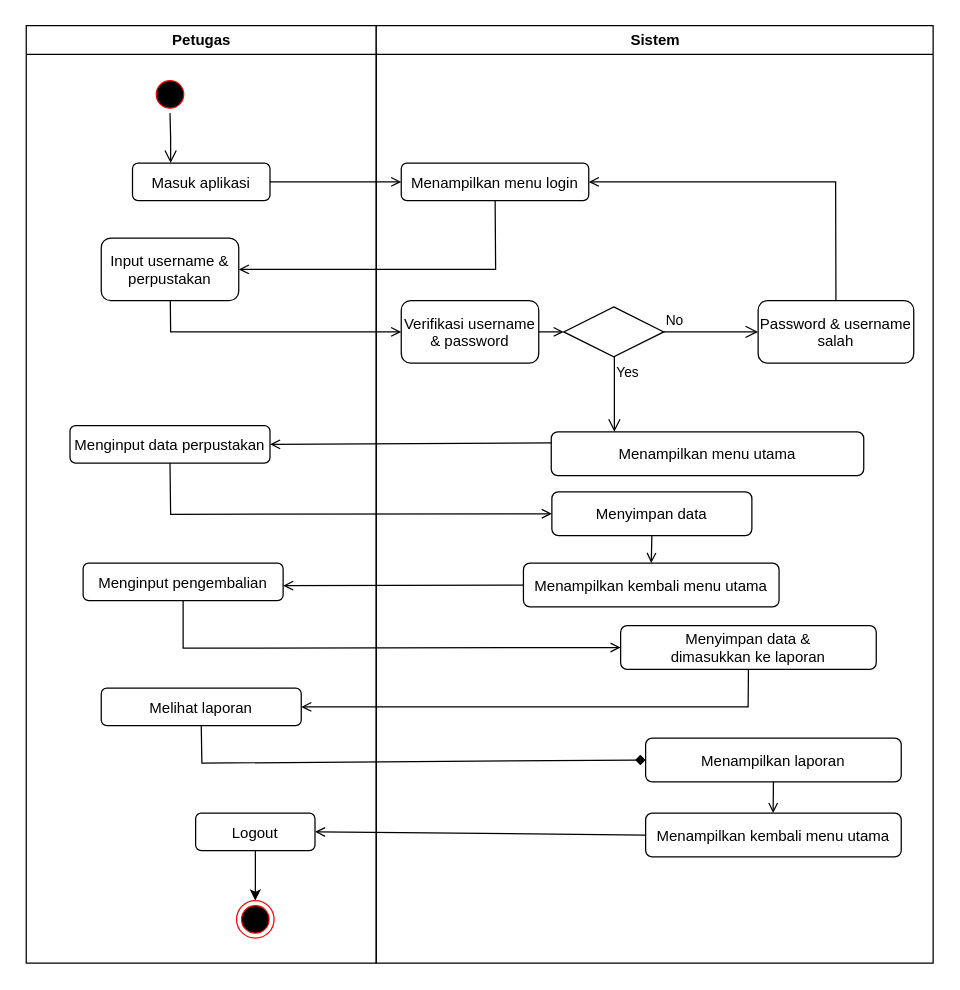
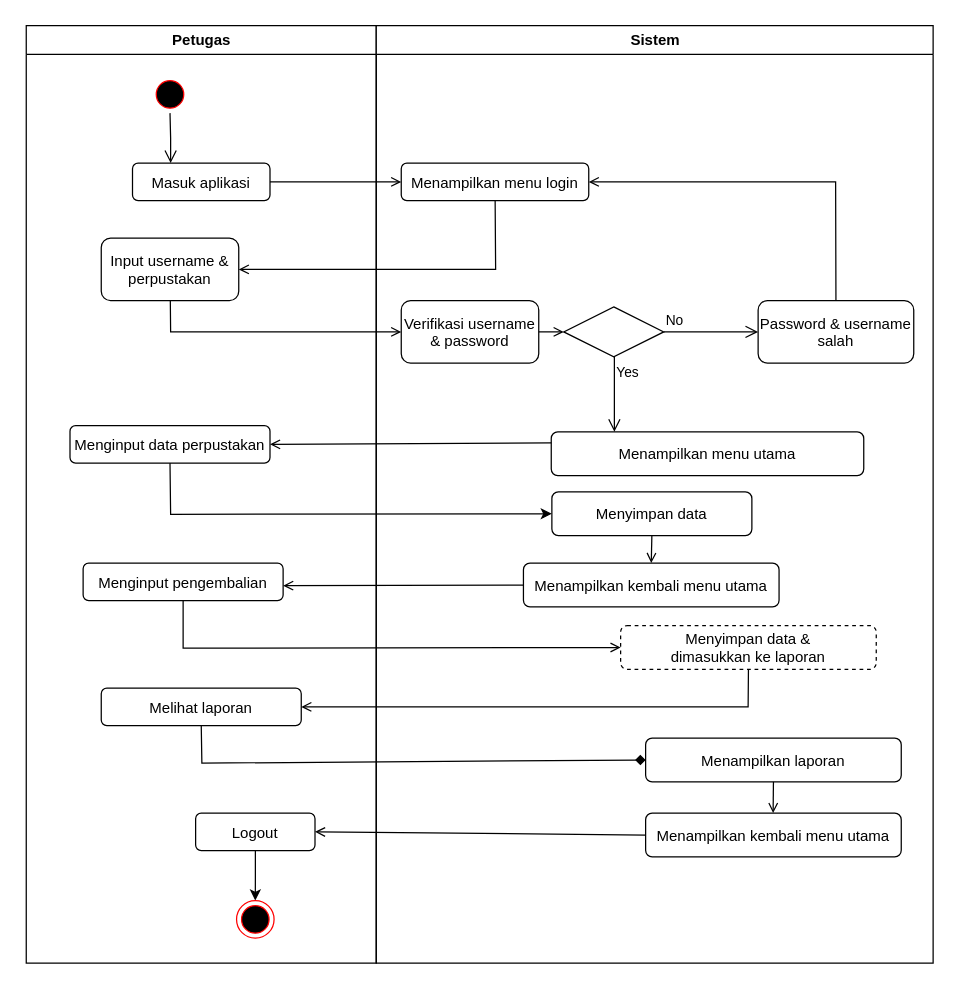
  <mxCell id="0" />
  <mxCell id="1" parent="0" />
  <mxCell id="2" value="Petugas" style="swimlane;whiteSpace=wrap" parent="1" vertex="1"><mxGeometry x="20.5" y="20" width="280" height="750" as="geometry" /></mxCell>
  <mxCell id="3" value="" style="ellipse;shape=startState;fillColor=#000000;strokeColor=#ff0000;" parent="2" vertex="1"><mxGeometry x="100" y="40" width="30" height="30" as="geometry" /></mxCell>
  <mxCell id="4" value="" style="edgeStyle=elbowEdgeStyle;elbow=horizontal;verticalAlign=bottom;endArrow=open;endSize=8;strokeColor=#000000;endFill=1;rounded=0" parent="2" source="3" target="5" edge="1"><mxGeometry x="100" y="40" as="geometry"><mxPoint x="115" y="110" as="targetPoint" /></mxGeometry></mxCell>
  <mxCell id="5" value="Masuk aplikasi" style="rounded=1;" parent="2" vertex="1"><mxGeometry x="85" y="110" width="110" height="30" as="geometry" /></mxCell>
  <mxCell id="6" value="Input username &amp;&#10;perpustakan" style="rounded=1;" parent="2" vertex="1"><mxGeometry x="60" y="170" width="110" height="50" as="geometry" /></mxCell>
  <mxCell id="7" value="Menginput data perpustakan" style="rounded=1;" parent="2" vertex="1"><mxGeometry x="35" y="320" width="160" height="30" as="geometry" /></mxCell>
  <mxCell id="8" value="Menginput pengembalian" style="rounded=1;" parent="2" vertex="1"><mxGeometry x="45.5" y="430" width="160" height="30" as="geometry" /></mxCell>
  <mxCell id="9" value="Melihat laporan" style="rounded=1;" parent="2" vertex="1"><mxGeometry x="60" y="530" width="160" height="30" as="geometry" /></mxCell>
  <mxCell id="10" value="" style="edgeStyle=orthogonalEdgeStyle;rounded=0;orthogonalLoop=1;jettySize=auto;html=1;" parent="2" source="11" target="12" edge="1"><mxGeometry relative="1" as="geometry" /></mxCell>
  <mxCell id="11" value="Logout" style="rounded=1;" parent="2" vertex="1"><mxGeometry x="135.5" y="630" width="95.5" height="30" as="geometry" /></mxCell>
  <mxCell id="12" value="" style="ellipse;html=1;shape=endState;fillColor=#000000;strokeColor=#ff0000;" parent="2" vertex="1"><mxGeometry x="168.25" y="700" width="30" height="30" as="geometry" /></mxCell>
  <mxCell id="13" value="Sistem" style="swimlane;whiteSpace=wrap" parent="1" vertex="1"><mxGeometry x="300.5" y="20" width="445.5" height="750" as="geometry" /></mxCell>
  <mxCell id="14" value="Menampilkan menu login" style="rounded=1;" parent="13" vertex="1"><mxGeometry x="20" y="110" width="150" height="30" as="geometry" /></mxCell>
  <mxCell id="15" value="Verifikasi username&#10;&amp; password" style="rounded=1;" parent="13" vertex="1"><mxGeometry x="20" y="220" width="110" height="50" as="geometry" /></mxCell>
  <mxCell id="16" value="" style="rhombus;" parent="13" vertex="1"><mxGeometry x="150" y="225" width="80" height="40" as="geometry" /></mxCell>
  <mxCell id="17" value="No" style="edgeStyle=elbowEdgeStyle;elbow=horizontal;align=left;verticalAlign=bottom;endArrow=open;endSize=8;strokeColor=#000000;exitX=1;exitY=0.5;endFill=1;rounded=0;entryX=0;entryY=0.5;entryDx=0;entryDy=0;exitDx=0;exitDy=0;" parent="13" source="16" target="21" edge="1"><mxGeometry x="-1" relative="1" as="geometry"><mxPoint x="155" y="147.5" as="targetPoint" /><Array as="points" /></mxGeometry></mxCell>
  <mxCell id="18" value="Yes" style="edgeStyle=elbowEdgeStyle;elbow=horizontal;align=left;verticalAlign=top;endArrow=open;endSize=8;strokeColor=#000000;endFill=1;rounded=0" parent="13" source="16" target="20" edge="1"><mxGeometry x="-1" relative="1" as="geometry"><mxPoint x="190" y="305" as="targetPoint" /></mxGeometry></mxCell>
  <mxCell id="19" value="" style="endArrow=open;strokeColor=#000000;endFill=1;rounded=0" parent="13" source="15" target="16" edge="1"><mxGeometry relative="1" as="geometry" /></mxCell>
  <mxCell id="20" value="Menampilkan menu utama" style="rounded=1;" parent="13" vertex="1"><mxGeometry x="140" y="325" width="250" height="35" as="geometry" /></mxCell>
  <mxCell id="21" value="Password &amp; username&#10;salah" style="rounded=1;" parent="13" vertex="1"><mxGeometry x="305.5" y="220" width="124.5" height="50" as="geometry" /></mxCell>
  <mxCell id="22" value="" style="endArrow=open;strokeColor=#000000;endFill=1;rounded=0;entryX=1;entryY=0.5;entryDx=0;entryDy=0;exitX=0.5;exitY=0;exitDx=0;exitDy=0;" parent="13" source="21" target="14" edge="1"><mxGeometry relative="1" as="geometry"><mxPoint x="-154.5" y="230" as="sourcePoint" /><mxPoint x="30.5" y="255" as="targetPoint" /><Array as="points"><mxPoint x="367.5" y="125" /></Array></mxGeometry></mxCell>
  <mxCell id="23" value="Menyimpan data" style="rounded=1;" parent="13" vertex="1"><mxGeometry x="140.5" y="373" width="160" height="35" as="geometry" /></mxCell>
  <mxCell id="24" value="Menampilkan kembali menu utama" style="rounded=1;" parent="13" vertex="1"><mxGeometry x="117.75" y="430" width="204.5" height="35" as="geometry" /></mxCell>
  <mxCell id="25" value="" style="endArrow=open;strokeColor=#000000;endFill=1;rounded=0;exitX=0.5;exitY=1;exitDx=0;exitDy=0;entryX=0.5;entryY=0;entryDx=0;entryDy=0;" parent="13" source="23" target="24" edge="1"><mxGeometry relative="1" as="geometry"><mxPoint x="140" y="255" as="sourcePoint" /><mxPoint x="225.5" y="430" as="targetPoint" /></mxGeometry></mxCell>
- <mxCell id="26" value="Menyimpan data &amp;&#10;dimasukkan ke laporan" style="rounded=1;" parent="13" vertex="1"><mxGeometry x="195.5" y="480" width="204.5" height="35" as="geometry" /></mxCell>
+ <mxCell id="26" value="Menyimpan data &amp;&#10;dimasukkan ke laporan" style="rounded=1;dashed=1;" parent="13" vertex="1"><mxGeometry x="195.5" y="480" width="204.5" height="35" as="geometry" /></mxCell>
  <mxCell id="27" value="Menampilkan laporan" style="rounded=1;" parent="13" vertex="1"><mxGeometry x="215.5" y="570" width="204.5" height="35" as="geometry" /></mxCell>
  <mxCell id="28" value="" style="endArrow=open;strokeColor=#000000;endFill=1;rounded=0;exitX=0.5;exitY=1;exitDx=0;exitDy=0;" parent="13" source="27" edge="1"><mxGeometry relative="1" as="geometry"><mxPoint x="231" y="418" as="sourcePoint" /><mxPoint x="317.5" y="630" as="targetPoint" /></mxGeometry></mxCell>
  <mxCell id="29" value="Menampilkan kembali menu utama" style="rounded=1;" parent="13" vertex="1"><mxGeometry x="215.5" y="630" width="204.5" height="35" as="geometry" /></mxCell>
  <mxCell id="30" value="" style="endArrow=open;strokeColor=#000000;endFill=1;rounded=0;exitX=1;exitY=0.5;exitDx=0;exitDy=0;entryX=0;entryY=0.5;entryDx=0;entryDy=0;" parent="1" source="5" target="14" edge="1"><mxGeometry relative="1" as="geometry"><mxPoint x="145.5" y="190" as="sourcePoint" /><mxPoint x="145.5" y="250" as="targetPoint" /></mxGeometry></mxCell>
  <mxCell id="31" value="" style="endArrow=open;strokeColor=#000000;endFill=1;rounded=0;entryX=1;entryY=0.5;entryDx=0;entryDy=0;" parent="1" source="14" target="6" edge="1"><mxGeometry relative="1" as="geometry"><Array as="points"><mxPoint x="396" y="215" /></Array></mxGeometry></mxCell>
  <mxCell id="32" value="" style="endArrow=open;strokeColor=#000000;endFill=1;rounded=0;entryX=0;entryY=0.5;entryDx=0;entryDy=0;" parent="1" source="6" target="15" edge="1"><mxGeometry relative="1" as="geometry"><Array as="points"><mxPoint x="136" y="265" /></Array></mxGeometry></mxCell>
  <mxCell id="33" value="" style="endArrow=open;strokeColor=#000000;endFill=1;rounded=0;entryX=1;entryY=0.5;entryDx=0;entryDy=0;exitX=0;exitY=0.25;exitDx=0;exitDy=0;" parent="1" source="20" target="7" edge="1"><mxGeometry relative="1" as="geometry"><mxPoint x="406" y="170" as="sourcePoint" /><mxPoint x="201" y="225" as="targetPoint" /><Array as="points" /></mxGeometry></mxCell>
- <mxCell id="34" value="" style="endArrow=open;strokeColor=#000000;endFill=1;rounded=0;exitX=0.5;exitY=1;exitDx=0;exitDy=0;entryX=0;entryY=0.5;entryDx=0;entryDy=0;" parent="1" source="7" target="23" edge="1"><mxGeometry relative="1" as="geometry"><mxPoint x="146" y="250" as="sourcePoint" /><mxPoint x="336" y="400" as="targetPoint" /><Array as="points"><mxPoint x="136" y="411" /></Array></mxGeometry></mxCell>
+ <mxCell id="34" value="" style="endArrow=classic;strokeColor=#000000;endFill=1;rounded=0;exitX=0.5;exitY=1;exitDx=0;exitDy=0;entryX=0;entryY=0.5;entryDx=0;entryDy=0;" parent="1" source="7" target="23" edge="1"><mxGeometry relative="1" as="geometry"><mxPoint x="146" y="250" as="sourcePoint" /><mxPoint x="336" y="400" as="targetPoint" /><Array as="points"><mxPoint x="136" y="411" /></Array></mxGeometry></mxCell>
  <mxCell id="35" value="" style="endArrow=open;strokeColor=#000000;endFill=1;rounded=0;exitX=0;exitY=0.5;exitDx=0;exitDy=0;" parent="1" source="24" edge="1"><mxGeometry relative="1" as="geometry"><mxPoint x="451" y="364" as="sourcePoint" /><mxPoint x="226" y="468" as="targetPoint" /><Array as="points" /></mxGeometry></mxCell>
  <mxCell id="36" value="" style="endArrow=open;strokeColor=#000000;endFill=1;rounded=0;exitX=0.5;exitY=1;exitDx=0;exitDy=0;entryX=0;entryY=0.5;entryDx=0;entryDy=0;" parent="1" source="8" target="26" edge="1"><mxGeometry relative="1" as="geometry"><mxPoint x="146" y="380" as="sourcePoint" /><mxPoint x="486" y="520" as="targetPoint" /><Array as="points"><mxPoint x="146" y="518" /></Array></mxGeometry></mxCell>
  <mxCell id="37" value="" style="endArrow=open;strokeColor=#000000;endFill=1;rounded=0;exitX=0.5;exitY=1;exitDx=0;exitDy=0;entryX=1;entryY=0.5;entryDx=0;entryDy=0;" parent="1" source="26" target="9" edge="1"><mxGeometry relative="1" as="geometry"><mxPoint x="616" y="540" as="sourcePoint" /><mxPoint x="336" y="590" as="targetPoint" /><Array as="points"><mxPoint x="598" y="565" /></Array></mxGeometry></mxCell>
  <mxCell id="38" value="" style="endArrow=diamond;strokeColor=#000000;endFill=1;rounded=0;exitX=0.5;exitY=1;exitDx=0;exitDy=0;entryX=0;entryY=0.5;entryDx=0;entryDy=0;" parent="1" source="9" target="27" edge="1"><mxGeometry relative="1" as="geometry"><mxPoint x="156" y="490" as="sourcePoint" /><mxPoint x="536" y="600" as="targetPoint" /><Array as="points"><mxPoint x="161" y="610" /></Array></mxGeometry></mxCell>
  <mxCell id="39" value="" style="endArrow=open;strokeColor=#000000;endFill=1;rounded=0;exitX=0;exitY=0.5;exitDx=0;exitDy=0;entryX=1;entryY=0.5;entryDx=0;entryDy=0;" parent="1" source="29" target="11" edge="1"><mxGeometry relative="1" as="geometry"><mxPoint x="428" y="478" as="sourcePoint" /><mxPoint x="266" y="668" as="targetPoint" /><Array as="points" /></mxGeometry></mxCell>
